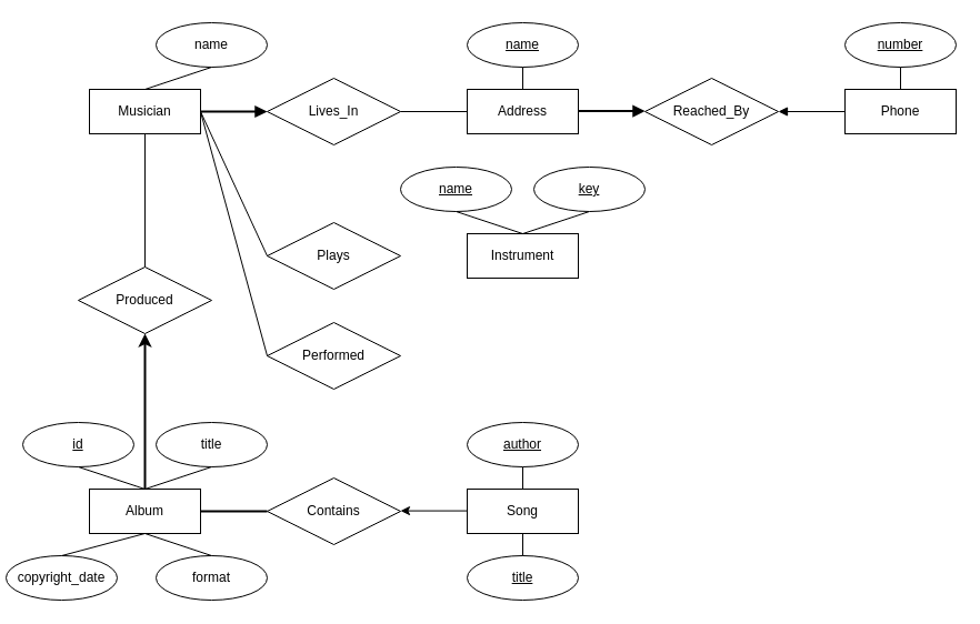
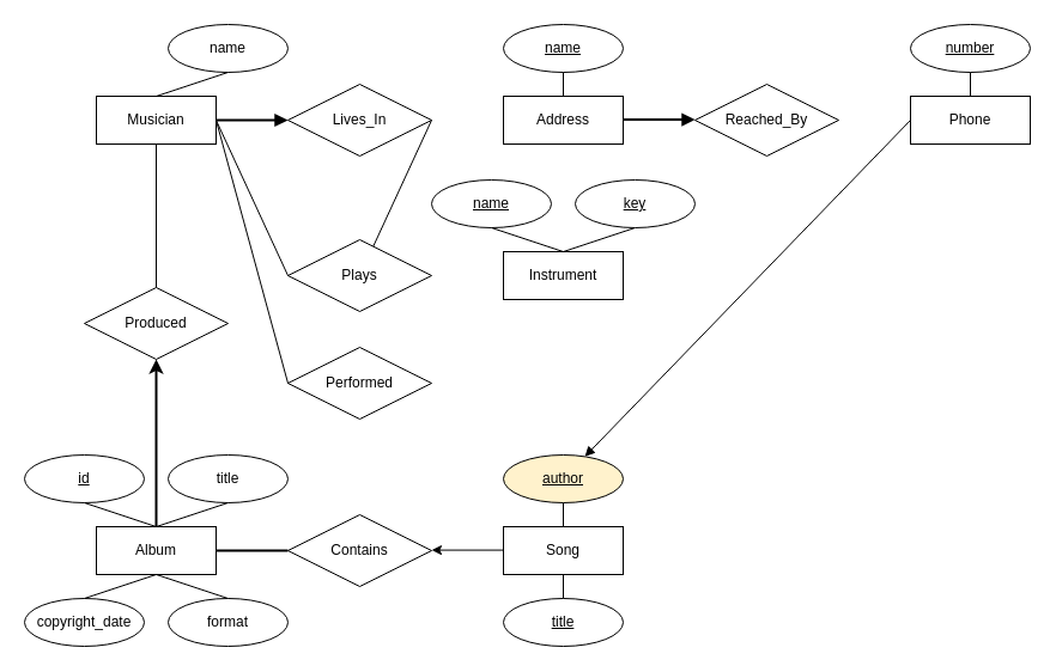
  <mxCell id="0" />
  <mxCell id="1" parent="0" />
  <mxCell id="2" value="Musician" style="whiteSpace=wrap;html=1;align=center;" vertex="1" parent="1"><mxGeometry x="80" y="80" width="100" height="40" as="geometry" /></mxCell>
  <mxCell id="3" value="name" style="ellipse;whiteSpace=wrap;html=1;align=center;" vertex="1" parent="1"><mxGeometry x="140" y="20" width="100" height="40" as="geometry" /></mxCell>
  <mxCell id="4" value="" style="endArrow=none;html=1;rounded=0;exitX=0.5;exitY=1;exitDx=0;exitDy=0;entryX=0.5;entryY=0;entryDx=0;entryDy=0;" edge="1" parent="1" source="3" target="2"><mxGeometry relative="1" as="geometry"><mxPoint x="80" y="70" as="sourcePoint" /><mxPoint x="140" y="90" as="targetPoint" /></mxGeometry></mxCell>
  <mxCell id="5" value="Lives_In" style="shape=rhombus;perimeter=rhombusPerimeter;whiteSpace=wrap;html=1;align=center;" vertex="1" parent="1"><mxGeometry x="240" y="70" width="120" height="60" as="geometry" /></mxCell>
  <mxCell id="6" value="Address" style="whiteSpace=wrap;html=1;align=center;" vertex="1" parent="1"><mxGeometry x="420" y="80" width="100" height="40" as="geometry" /></mxCell>
  <mxCell id="7" value="name" style="ellipse;whiteSpace=wrap;html=1;align=center;fontStyle=4;" vertex="1" parent="1"><mxGeometry x="420" y="20" width="100" height="40" as="geometry" /></mxCell>
  <mxCell id="8" value="" style="endArrow=none;html=1;rounded=0;exitX=0.5;exitY=1;exitDx=0;exitDy=0;entryX=0.5;entryY=0;entryDx=0;entryDy=0;" edge="1" parent="1" source="7" target="6"><mxGeometry relative="1" as="geometry"><mxPoint x="290" y="190" as="sourcePoint" /><mxPoint x="450" y="190" as="targetPoint" /></mxGeometry></mxCell>
  <mxCell id="9" value="" style="endArrow=block;html=1;rounded=0;exitX=1;exitY=0.5;exitDx=0;exitDy=0;endFill=1;strokeWidth=2;" edge="1" parent="1" source="2" target="5"><mxGeometry relative="1" as="geometry"><mxPoint x="290" y="190" as="sourcePoint" /><mxPoint x="450" y="190" as="targetPoint" /></mxGeometry></mxCell>
- <mxCell id="10" value="" style="endArrow=none;html=1;rounded=0;exitX=1;exitY=0.5;exitDx=0;exitDy=0;entryX=0;entryY=0.5;entryDx=0;entryDy=0;" edge="1" parent="1" source="5" target="6"><mxGeometry relative="1" as="geometry"><mxPoint x="190" y="110" as="sourcePoint" /><mxPoint x="250" y="110" as="targetPoint" /></mxGeometry></mxCell>
+ <mxCell id="10" value="" style="endArrow=none;html=1;rounded=0;exitX=1;exitY=0.5;exitDx=0;exitDy=0;" edge="1" parent="1" source="5" target="27"><mxGeometry relative="1" as="geometry"><mxPoint x="190" y="110" as="sourcePoint" /><mxPoint x="250" y="110" as="targetPoint" /></mxGeometry></mxCell>
  <mxCell id="11" value="Instrument" style="whiteSpace=wrap;html=1;align=center;" vertex="1" parent="1"><mxGeometry x="420" y="210" width="100" height="40" as="geometry" /></mxCell>
  <mxCell id="12" value="name" style="ellipse;whiteSpace=wrap;html=1;align=center;fontStyle=4;" vertex="1" parent="1"><mxGeometry x="360" y="150" width="100" height="40" as="geometry" /></mxCell>
  <mxCell id="13" value="" style="endArrow=none;html=1;rounded=0;exitX=0.5;exitY=1;exitDx=0;exitDy=0;entryX=0.5;entryY=0;entryDx=0;entryDy=0;" edge="1" parent="1" source="12" target="11"><mxGeometry relative="1" as="geometry"><mxPoint x="650" y="450" as="sourcePoint" /><mxPoint x="810" y="450" as="targetPoint" /></mxGeometry></mxCell>
  <mxCell id="14" value="" style="endArrow=none;html=1;rounded=0;exitX=0.5;exitY=1;exitDx=0;exitDy=0;entryX=0.5;entryY=0;entryDx=0;entryDy=0;" edge="1" parent="1" target="11"><mxGeometry relative="1" as="geometry"><mxPoint x="530" y="190" as="sourcePoint" /><mxPoint x="480" y="220" as="targetPoint" /></mxGeometry></mxCell>
  <mxCell id="15" value="Album" style="whiteSpace=wrap;html=1;align=center;" vertex="1" parent="1"><mxGeometry x="80" y="440" width="100" height="40" as="geometry" /></mxCell>
  <mxCell id="16" value="id" style="ellipse;whiteSpace=wrap;html=1;align=center;fontStyle=4;" vertex="1" parent="1"><mxGeometry x="20" y="380" width="100" height="40" as="geometry" /></mxCell>
  <mxCell id="17" value="title" style="ellipse;whiteSpace=wrap;html=1;align=center;" vertex="1" parent="1"><mxGeometry x="140" y="380" width="100" height="40" as="geometry" /></mxCell>
- <mxCell id="18" value="copyright_date" style="ellipse;whiteSpace=wrap;html=1;align=center;" vertex="1" parent="1"><mxGeometry x="5" y="500" width="100" height="40" as="geometry" /></mxCell>
+ <mxCell id="18" value="copyright_date" style="ellipse;whiteSpace=wrap;html=1;align=center;" vertex="1" parent="1"><mxGeometry x="20" y="500" width="100" height="40" as="geometry" /></mxCell>
  <mxCell id="19" value="format" style="ellipse;whiteSpace=wrap;html=1;align=center;" vertex="1" parent="1"><mxGeometry x="140" y="500" width="100" height="40" as="geometry" /></mxCell>
  <mxCell id="20" value="" style="endArrow=none;html=1;rounded=0;exitX=0.5;exitY=1;exitDx=0;exitDy=0;entryX=0.5;entryY=0;entryDx=0;entryDy=0;" edge="1" parent="1" source="16" target="15"><mxGeometry relative="1" as="geometry"><mxPoint x="80" y="290" as="sourcePoint" /><mxPoint x="140" y="310" as="targetPoint" /></mxGeometry></mxCell>
  <mxCell id="21" value="" style="endArrow=none;html=1;rounded=0;exitX=0.5;exitY=0;exitDx=0;exitDy=0;entryX=0.5;entryY=1;entryDx=0;entryDy=0;" edge="1" parent="1" source="18" target="15"><mxGeometry relative="1" as="geometry"><mxPoint x="80" y="430" as="sourcePoint" /><mxPoint x="140" y="450" as="targetPoint" /></mxGeometry></mxCell>
  <mxCell id="22" value="" style="endArrow=none;html=1;rounded=0;exitX=0.5;exitY=1;exitDx=0;exitDy=0;entryX=0.5;entryY=0;entryDx=0;entryDy=0;" edge="1" parent="1" source="17" target="15"><mxGeometry relative="1" as="geometry"><mxPoint x="80" y="510" as="sourcePoint" /><mxPoint x="140" y="490" as="targetPoint" /></mxGeometry></mxCell>
  <mxCell id="23" value="" style="endArrow=none;html=1;rounded=0;exitX=0.5;exitY=0;exitDx=0;exitDy=0;entryX=0.5;entryY=1;entryDx=0;entryDy=0;" edge="1" parent="1" source="19" target="15"><mxGeometry relative="1" as="geometry"><mxPoint x="200" y="430" as="sourcePoint" /><mxPoint x="140" y="450" as="targetPoint" /></mxGeometry></mxCell>
  <mxCell id="24" value="Song" style="whiteSpace=wrap;html=1;align=center;" vertex="1" parent="1"><mxGeometry x="420" y="440" width="100" height="40" as="geometry" /></mxCell>
  <mxCell id="25" value="title" style="ellipse;whiteSpace=wrap;html=1;align=center;fontStyle=4;" vertex="1" parent="1"><mxGeometry x="420" y="500" width="100" height="40" as="geometry" /></mxCell>
- <mxCell id="26" value="author" style="ellipse;whiteSpace=wrap;html=1;align=center;fontStyle=4;" vertex="1" parent="1"><mxGeometry x="420" y="380" width="100" height="40" as="geometry" /></mxCell>
+ <mxCell id="26" value="author" style="ellipse;whiteSpace=wrap;html=1;align=center;fontStyle=4;fillColor=#fff2cc;" vertex="1" parent="1"><mxGeometry x="420" y="380" width="100" height="40" as="geometry" /></mxCell>
  <mxCell id="27" value="Plays" style="shape=rhombus;perimeter=rhombusPerimeter;whiteSpace=wrap;html=1;align=center;" vertex="1" parent="1"><mxGeometry x="240" y="200" width="120" height="60" as="geometry" /></mxCell>
  <mxCell id="28" value="" style="endArrow=none;html=1;rounded=0;entryX=0;entryY=0.5;entryDx=0;entryDy=0;strokeWidth=1;" edge="1" parent="1" target="27"><mxGeometry relative="1" as="geometry"><mxPoint x="180" y="100" as="sourcePoint" /><mxPoint x="430" y="240" as="targetPoint" /></mxGeometry></mxCell>
  <mxCell id="29" value="Contains" style="shape=rhombus;perimeter=rhombusPerimeter;whiteSpace=wrap;html=1;align=center;" vertex="1" parent="1"><mxGeometry x="240" y="430" width="120" height="60" as="geometry" /></mxCell>
  <mxCell id="30" value="" style="endArrow=none;html=1;rounded=0;exitX=1;exitY=0.5;exitDx=0;exitDy=0;entryX=0;entryY=0.5;entryDx=0;entryDy=0;startArrow=classic;startFill=1;" edge="1" parent="1"><mxGeometry relative="1" as="geometry"><mxPoint x="360" y="459.58" as="sourcePoint" /><mxPoint x="420" y="459.58" as="targetPoint" /></mxGeometry></mxCell>
  <mxCell id="31" value="" style="endArrow=none;html=1;rounded=0;entryX=0;entryY=0.5;entryDx=0;entryDy=0;strokeWidth=2;exitX=1;exitY=0.5;exitDx=0;exitDy=0;" edge="1" parent="1" source="15" target="29"><mxGeometry relative="1" as="geometry"><mxPoint x="190" y="200" as="sourcePoint" /><mxPoint x="250" y="330" as="targetPoint" /></mxGeometry></mxCell>
  <mxCell id="32" value="Performed" style="shape=rhombus;perimeter=rhombusPerimeter;whiteSpace=wrap;html=1;align=center;" vertex="1" parent="1"><mxGeometry x="240" y="290" width="120" height="60" as="geometry" /></mxCell>
  <mxCell id="33" value="" style="endArrow=none;html=1;rounded=0;entryX=0;entryY=0.5;entryDx=0;entryDy=0;" edge="1" parent="1" target="32"><mxGeometry relative="1" as="geometry"><mxPoint x="180" y="100" as="sourcePoint" /><mxPoint x="430" y="240" as="targetPoint" /></mxGeometry></mxCell>
  <mxCell id="34" value="" style="endArrow=none;html=1;rounded=0;exitX=0.5;exitY=0;exitDx=0;exitDy=0;entryX=0.5;entryY=1;entryDx=0;entryDy=0;" edge="1" parent="1" source="25" target="24"><mxGeometry relative="1" as="geometry"><mxPoint x="200" y="510" as="sourcePoint" /><mxPoint x="140" y="490" as="targetPoint" /></mxGeometry></mxCell>
  <mxCell id="35" value="" style="endArrow=none;html=1;rounded=0;entryX=0.5;entryY=1;entryDx=0;entryDy=0;" edge="1" parent="1" target="26"><mxGeometry relative="1" as="geometry"><mxPoint x="470" y="440" as="sourcePoint" /><mxPoint x="480" y="490" as="targetPoint" /></mxGeometry></mxCell>
  <mxCell id="36" value="Produced" style="shape=rhombus;perimeter=rhombusPerimeter;whiteSpace=wrap;html=1;align=center;" vertex="1" parent="1"><mxGeometry x="70" y="240" width="120" height="60" as="geometry" /></mxCell>
  <mxCell id="37" value="" style="endArrow=none;html=1;rounded=0;exitX=0.5;exitY=1;exitDx=0;exitDy=0;startArrow=classic;startFill=1;strokeWidth=2;" edge="1" parent="1" source="36"><mxGeometry relative="1" as="geometry"><mxPoint x="370" y="469.58" as="sourcePoint" /><mxPoint x="130" y="440" as="targetPoint" /></mxGeometry></mxCell>
  <mxCell id="38" value="" style="endArrow=none;html=1;rounded=0;entryX=0.5;entryY=0;entryDx=0;entryDy=0;exitX=0.5;exitY=1;exitDx=0;exitDy=0;" edge="1" parent="1" source="2" target="36"><mxGeometry relative="1" as="geometry"><mxPoint x="370" y="330" as="sourcePoint" /><mxPoint x="430" y="470" as="targetPoint" /></mxGeometry></mxCell>
  <mxCell id="39" value="key" style="ellipse;whiteSpace=wrap;html=1;align=center;fontStyle=4;" vertex="1" parent="1"><mxGeometry x="480" y="150" width="100" height="40" as="geometry" /></mxCell>
  <mxCell id="40" value="Reached_By" style="shape=rhombus;perimeter=rhombusPerimeter;whiteSpace=wrap;html=1;align=center;" vertex="1" parent="1"><mxGeometry x="580" y="70" width="120" height="60" as="geometry" /></mxCell>
  <mxCell id="41" value="Phone" style="whiteSpace=wrap;html=1;align=center;" vertex="1" parent="1"><mxGeometry x="760" y="80" width="100" height="40" as="geometry" /></mxCell>
  <mxCell id="42" value="number" style="ellipse;whiteSpace=wrap;html=1;align=center;fontStyle=4;" vertex="1" parent="1"><mxGeometry x="760" y="20" width="100" height="40" as="geometry" /></mxCell>
  <mxCell id="43" value="" style="endArrow=none;html=1;rounded=0;exitX=0.5;exitY=1;exitDx=0;exitDy=0;entryX=0.5;entryY=0;entryDx=0;entryDy=0;" edge="1" parent="1" source="42" target="41"><mxGeometry relative="1" as="geometry"><mxPoint x="630" y="190" as="sourcePoint" /><mxPoint x="790" y="190" as="targetPoint" /></mxGeometry></mxCell>
  <mxCell id="44" value="" style="endArrow=block;html=1;rounded=0;exitX=1;exitY=0.5;exitDx=0;exitDy=0;endFill=1;strokeWidth=2;" edge="1" parent="1"><mxGeometry relative="1" as="geometry"><mxPoint x="520" y="99.6" as="sourcePoint" /><mxPoint x="580" y="99.6" as="targetPoint" /></mxGeometry></mxCell>
- <mxCell id="45" value="" style="endArrow=block;html=1;rounded=0;exitX=0;exitY=0.5;exitDx=0;exitDy=0;endFill=1;strokeWidth=1;entryX=1;entryY=0.5;entryDx=0;entryDy=0;" edge="1" parent="1" source="41" target="40"><mxGeometry relative="1" as="geometry"><mxPoint x="530" y="109.6" as="sourcePoint" /><mxPoint x="590" y="109.6" as="targetPoint" /></mxGeometry></mxCell>
+ <mxCell id="45" value="" style="endArrow=block;html=1;rounded=0;exitX=0;exitY=0.5;exitDx=0;exitDy=0;endFill=1;strokeWidth=1;" edge="1" parent="1" source="41" target="26"><mxGeometry relative="1" as="geometry"><mxPoint x="530" y="109.6" as="sourcePoint" /><mxPoint x="590" y="109.6" as="targetPoint" /></mxGeometry></mxCell>
